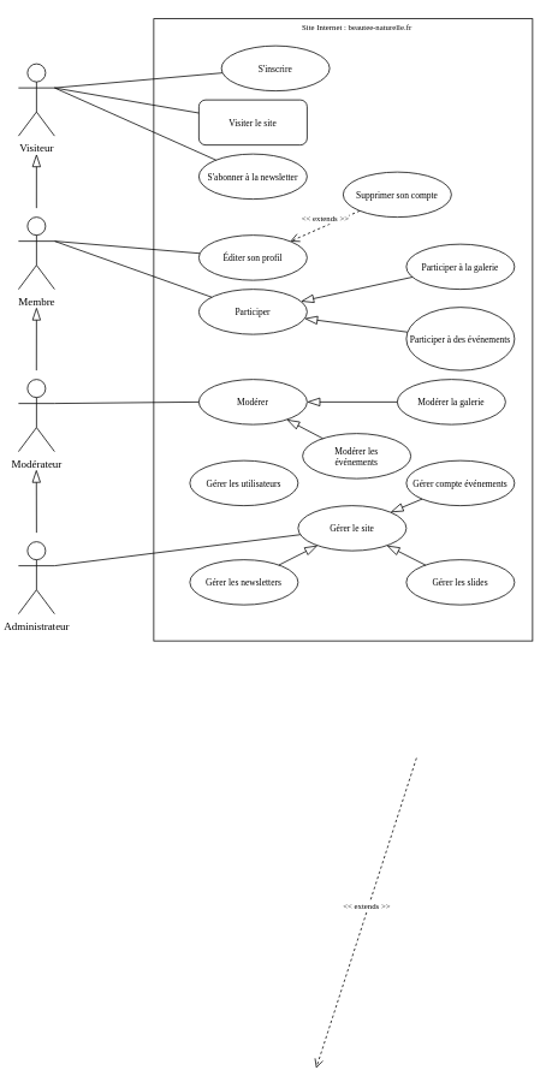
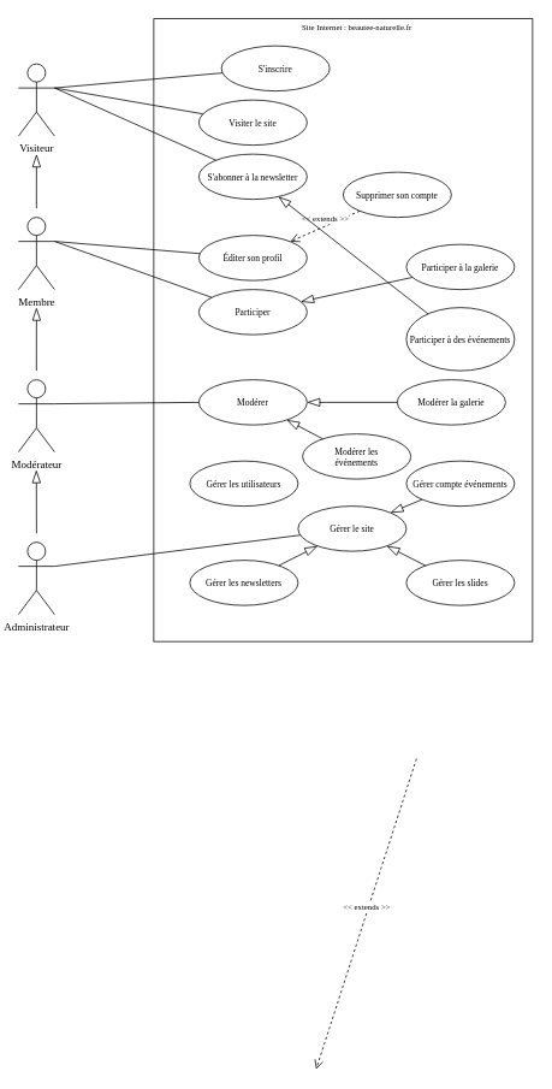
  <mxCell id="0" />
  <mxCell id="1" parent="0" />
  <mxCell id="2" value="" style="rounded=0;whiteSpace=wrap;html=1;fillColor=none;" vertex="1" parent="1"><mxGeometry x="170" y="20" width="420" height="690" as="geometry" /></mxCell>
  <mxCell id="3" value="&lt;font face=&quot;Lucida Console&quot;&gt;Visiteur&lt;/font&gt;" style="shape=umlActor;verticalLabelPosition=bottom;labelBackgroundColor=#ffffff;verticalAlign=top;html=1;outlineConnect=0;" vertex="1" parent="1"><mxGeometry x="20" y="70" width="40" height="80" as="geometry" /></mxCell>
  <mxCell id="4" value="Membre" style="shape=umlActor;verticalLabelPosition=bottom;labelBackgroundColor=#ffffff;verticalAlign=top;html=1;outlineConnect=0;fontFamily=Lucida Console;" vertex="1" parent="1"><mxGeometry x="20" y="240" width="40" height="80" as="geometry" /></mxCell>
  <mxCell id="5" value="S'inscrire" style="ellipse;whiteSpace=wrap;html=1;fillColor=none;fontFamily=Lucida Console;fontSize=10;" vertex="1" parent="1"><mxGeometry x="245" y="50" width="120" height="50" as="geometry" /></mxCell>
  <mxCell id="6" value="Modérateur" style="shape=umlActor;verticalLabelPosition=bottom;labelBackgroundColor=#ffffff;verticalAlign=top;html=1;outlineConnect=0;fontFamily=Lucida Console;" vertex="1" parent="1"><mxGeometry x="20" y="420" width="40" height="80" as="geometry" /></mxCell>
  <mxCell id="7" value="Administrateur" style="shape=umlActor;verticalLabelPosition=bottom;labelBackgroundColor=#ffffff;verticalAlign=top;html=1;outlineConnect=0;fontFamily=Lucida Console;" vertex="1" parent="1"><mxGeometry x="20" y="600" width="40" height="80" as="geometry" /></mxCell>
- <mxCell id="8" value="Visiter le site" style="whiteSpace=wrap;html=1;fillColor=none;fontFamily=Lucida Console;fontSize=10;rounded=1;" vertex="1" parent="1"><mxGeometry x="220" y="110" width="120" height="50" as="geometry" /></mxCell>
+ <mxCell id="8" value="Visiter le site" style="ellipse;whiteSpace=wrap;html=1;fillColor=none;fontFamily=Lucida Console;fontSize=10;" vertex="1" parent="1"><mxGeometry x="220" y="110" width="120" height="50" as="geometry" /></mxCell>
  <mxCell id="9" value="S'abonner à la newsletter" style="ellipse;whiteSpace=wrap;html=1;fillColor=none;fontFamily=Lucida Console;fontSize=10;" vertex="1" parent="1"><mxGeometry x="220" y="170" width="120" height="50" as="geometry" /></mxCell>
  <mxCell id="10" value="Participer" style="ellipse;whiteSpace=wrap;html=1;fillColor=none;fontFamily=Lucida Console;fontSize=10;" vertex="1" parent="1"><mxGeometry x="220" y="320" width="120" height="50" as="geometry" /></mxCell>
  <mxCell id="11" value="Éditer son profil" style="ellipse;whiteSpace=wrap;html=1;fillColor=none;fontFamily=Lucida Console;fontSize=10;spacing=2;" vertex="1" parent="1"><mxGeometry x="220" y="260" width="120" height="50" as="geometry" /></mxCell>
  <mxCell id="12" value="Modérer" style="ellipse;whiteSpace=wrap;html=1;fillColor=none;fontFamily=Lucida Console;fontSize=10;" vertex="1" parent="1"><mxGeometry x="220" y="420" width="120" height="50" as="geometry" /></mxCell>
  <mxCell id="13" value="Gérer le site" style="ellipse;whiteSpace=wrap;html=1;fillColor=none;fontFamily=Lucida Console;fontSize=10;" vertex="1" parent="1"><mxGeometry x="330" y="560" width="120" height="50" as="geometry" /></mxCell>
  <mxCell id="14" value="Gérer les utilisateurs" style="ellipse;whiteSpace=wrap;html=1;fillColor=none;fontFamily=Lucida Console;fontSize=10;" vertex="1" parent="1"><mxGeometry x="210" y="510" width="120" height="50" as="geometry" /></mxCell>
  <mxCell id="15" value="" style="endArrow=none;html=1;fontFamily=Lucida Console;fontSize=10;entryX=1;entryY=0.333;entryDx=0;entryDy=0;entryPerimeter=0;" edge="1" parent="1" source="5" target="3"><mxGeometry width="50" height="50" relative="1" as="geometry"><mxPoint x="20" y="500" as="sourcePoint" /><mxPoint x="70" y="450" as="targetPoint" /></mxGeometry></mxCell>
  <mxCell id="16" value="" style="endArrow=none;html=1;fontFamily=Lucida Console;fontSize=10;entryX=1;entryY=0.333;entryDx=0;entryDy=0;entryPerimeter=0;" edge="1" parent="1" source="8" target="3"><mxGeometry width="50" height="50" relative="1" as="geometry"><mxPoint x="230" y="105" as="sourcePoint" /><mxPoint x="110" y="216.667" as="targetPoint" /></mxGeometry></mxCell>
  <mxCell id="17" value="" style="endArrow=none;html=1;fontFamily=Lucida Console;fontSize=10;entryX=1;entryY=0.333;entryDx=0;entryDy=0;entryPerimeter=0;" edge="1" parent="1" source="9" target="3"><mxGeometry width="50" height="50" relative="1" as="geometry"><mxPoint x="230" y="175" as="sourcePoint" /><mxPoint x="110" y="216.667" as="targetPoint" /></mxGeometry></mxCell>
  <mxCell id="18" value="" style="endArrow=none;html=1;fontFamily=Lucida Console;fontSize=10;entryX=1;entryY=0.333;entryDx=0;entryDy=0;entryPerimeter=0;" edge="1" parent="1" source="11" target="4"><mxGeometry width="50" height="50" relative="1" as="geometry"><mxPoint x="240" y="185" as="sourcePoint" /><mxPoint x="120" y="226.667" as="targetPoint" /></mxGeometry></mxCell>
  <mxCell id="19" value="" style="endArrow=none;html=1;fontFamily=Lucida Console;fontSize=10;entryX=1;entryY=0.333;entryDx=0;entryDy=0;entryPerimeter=0;" edge="1" parent="1" source="10" target="4"><mxGeometry width="50" height="50" relative="1" as="geometry"><mxPoint x="230" y="315" as="sourcePoint" /><mxPoint x="110" y="416.667" as="targetPoint" /></mxGeometry></mxCell>
  <mxCell id="20" value="" style="endArrow=none;html=1;fontFamily=Lucida Console;fontSize=10;entryX=1;entryY=0.333;entryDx=0;entryDy=0;entryPerimeter=0;exitX=0;exitY=0.5;exitDx=0;exitDy=0;" edge="1" parent="1" source="12" target="6"><mxGeometry width="50" height="50" relative="1" as="geometry"><mxPoint x="230" y="595" as="sourcePoint" /><mxPoint x="110" y="651.667" as="targetPoint" /></mxGeometry></mxCell>
  <mxCell id="21" value="" style="endArrow=none;html=1;fontFamily=Lucida Console;fontSize=10;exitX=1;exitY=0.333;exitDx=0;exitDy=0;exitPerimeter=0;" edge="1" parent="1" source="7" target="13"><mxGeometry width="50" height="50" relative="1" as="geometry"><mxPoint x="150" y="880" as="sourcePoint" /><mxPoint x="200" y="830" as="targetPoint" /></mxGeometry></mxCell>
  <mxCell id="22" value="Supprimer son compte" style="ellipse;whiteSpace=wrap;html=1;fillColor=none;fontFamily=Lucida Console;fontSize=10;" vertex="1" parent="1"><mxGeometry x="380" y="190" width="120" height="50" as="geometry" /></mxCell>
  <mxCell id="23" value="Participer à la galerie" style="ellipse;whiteSpace=wrap;html=1;fillColor=none;fontFamily=Lucida Console;fontSize=10;" vertex="1" parent="1"><mxGeometry x="450" y="270" width="120" height="50" as="geometry" /></mxCell>
  <mxCell id="24" value="&amp;lt;&amp;lt; extends &amp;gt;&amp;gt;" style="html=1;verticalAlign=bottom;endArrow=open;dashed=1;endSize=8;fontFamily=Lucida Console;fontSize=9;" edge="1" parent="1" source="22" target="11"><mxGeometry relative="1" as="geometry"><mxPoint x="478.519" y="203.063" as="sourcePoint" /><mxPoint x="331.618" y="266.992" as="targetPoint" /></mxGeometry></mxCell>
  <mxCell id="25" value="Participer à des événements" style="ellipse;whiteSpace=wrap;html=1;fillColor=none;fontFamily=Lucida Console;fontSize=10;" vertex="1" parent="1"><mxGeometry x="450" y="340" width="120" height="70" as="geometry" /></mxCell>
  <mxCell id="26" value="Modérer les&lt;br&gt;événements" style="ellipse;whiteSpace=wrap;html=1;fillColor=none;fontFamily=Lucida Console;fontSize=10;" vertex="1" parent="1"><mxGeometry x="335" y="480" width="120" height="50" as="geometry" /></mxCell>
  <mxCell id="27" value="&amp;lt;&amp;lt; extends &amp;gt;&amp;gt;" style="html=1;verticalAlign=bottom;endArrow=open;dashed=1;endSize=8;fontFamily=Lucida Console;fontSize=9;" edge="1" parent="1"><mxGeometry relative="1" as="geometry"><mxPoint x="461.265" y="839.893" as="sourcePoint" /><mxPoint x="350" y="1184" as="targetPoint" /></mxGeometry></mxCell>
  <mxCell id="28" value="Site Internet : beautee-naturelle.fr" style="text;html=1;align=center;verticalAlign=middle;resizable=0;points=[];autosize=1;fontSize=9;fontFamily=Lucida Console;" vertex="1" parent="1"><mxGeometry x="290" y="20" width="210" height="20" as="geometry" /></mxCell>
  <mxCell id="29" value="Modérer la galerie" style="ellipse;whiteSpace=wrap;html=1;fillColor=none;fontFamily=Lucida Console;fontSize=10;" vertex="1" parent="1"><mxGeometry x="440" y="420" width="120" height="50" as="geometry" /></mxCell>
  <mxCell id="30" value="" style="endArrow=blockThin;html=1;fontFamily=Lucida Console;fontSize=9;endFill=0;endSize=12;startSize=10;" edge="1" parent="1" source="23" target="10"><mxGeometry width="50" height="50" relative="1" as="geometry"><mxPoint x="330" y="550" as="sourcePoint" /><mxPoint x="380" y="500" as="targetPoint" /></mxGeometry></mxCell>
- <mxCell id="31" value="" style="endArrow=blockThin;html=1;fontFamily=Lucida Console;fontSize=9;endFill=0;endSize=12;startSize=10;" edge="1" parent="1" source="25" target="10"><mxGeometry width="50" height="50" relative="1" as="geometry"><mxPoint x="460" y="345" as="sourcePoint" /><mxPoint x="350" y="345" as="targetPoint" /></mxGeometry></mxCell>
+ <mxCell id="31" value="" style="endArrow=blockThin;html=1;fontFamily=Lucida Console;fontSize=9;endFill=0;endSize=12;startSize=10;" edge="1" parent="1" source="25" target="9"><mxGeometry width="50" height="50" relative="1" as="geometry"><mxPoint x="460" y="345" as="sourcePoint" /><mxPoint x="350" y="345" as="targetPoint" /></mxGeometry></mxCell>
  <mxCell id="32" value="" style="endArrow=blockThin;html=1;fontFamily=Lucida Console;fontSize=9;endFill=0;endSize=12;startSize=10;" edge="1" parent="1" source="29" target="12"><mxGeometry width="50" height="50" relative="1" as="geometry"><mxPoint x="464.63" y="395.37" as="sourcePoint" /><mxPoint x="345.358" y="374.642" as="targetPoint" /></mxGeometry></mxCell>
  <mxCell id="33" value="" style="endArrow=blockThin;html=1;fontFamily=Lucida Console;fontSize=9;endFill=0;endSize=12;startSize=10;" edge="1" parent="1" source="26" target="12"><mxGeometry width="50" height="50" relative="1" as="geometry"><mxPoint x="466.672" y="496.457" as="sourcePoint" /><mxPoint x="343.257" y="523.485" as="targetPoint" /></mxGeometry></mxCell>
  <mxCell id="34" value="Gérer les newsletters" style="ellipse;whiteSpace=wrap;html=1;fillColor=none;fontFamily=Lucida Console;fontSize=10;" vertex="1" parent="1"><mxGeometry x="210" y="620" width="120" height="50" as="geometry" /></mxCell>
  <mxCell id="35" value="Gérer les slides" style="ellipse;whiteSpace=wrap;html=1;fillColor=none;fontFamily=Lucida Console;fontSize=10;" vertex="1" parent="1"><mxGeometry x="450" y="620" width="120" height="50" as="geometry" /></mxCell>
  <mxCell id="36" value="Gérer compte événements" style="ellipse;whiteSpace=wrap;html=1;fillColor=none;fontFamily=Lucida Console;fontSize=10;" vertex="1" parent="1"><mxGeometry x="450" y="510" width="120" height="50" as="geometry" /></mxCell>
  <mxCell id="37" value="" style="endArrow=blockThin;html=1;fontFamily=Lucida Console;fontSize=9;endFill=0;endSize=12;startSize=10;" edge="1" parent="1" source="36" target="13"><mxGeometry width="50" height="50" relative="1" as="geometry"><mxPoint x="462.72" y="477.558" as="sourcePoint" /><mxPoint x="347.26" y="462.469" as="targetPoint" /></mxGeometry></mxCell>
  <mxCell id="38" value="" style="endArrow=blockThin;html=1;fontFamily=Lucida Console;fontSize=9;endFill=0;endSize=12;startSize=10;" edge="1" parent="1" source="35" target="13"><mxGeometry width="50" height="50" relative="1" as="geometry"><mxPoint x="477.464" y="562.632" as="sourcePoint" /><mxPoint x="442.426" y="577.322" as="targetPoint" /></mxGeometry></mxCell>
  <mxCell id="39" value="" style="endArrow=blockThin;html=1;fontFamily=Lucida Console;fontSize=9;endFill=0;endSize=12;startSize=10;" edge="1" parent="1" source="34" target="13"><mxGeometry width="50" height="50" relative="1" as="geometry"><mxPoint x="477.464" y="627.368" as="sourcePoint" /><mxPoint x="442.426" y="612.678" as="targetPoint" /></mxGeometry></mxCell>
  <mxCell id="40" value="" style="endArrow=blockThin;html=1;fontFamily=Lucida Console;fontSize=9;endFill=0;endSize=12;startSize=10;" edge="1" parent="1"><mxGeometry width="50" height="50" relative="1" as="geometry"><mxPoint x="40" y="590" as="sourcePoint" /><mxPoint x="39.86" y="520" as="targetPoint" /></mxGeometry></mxCell>
  <mxCell id="41" value="" style="endArrow=blockThin;html=1;fontFamily=Lucida Console;fontSize=9;endFill=0;endSize=12;startSize=10;" edge="1" parent="1"><mxGeometry width="50" height="50" relative="1" as="geometry"><mxPoint x="39.9" y="410" as="sourcePoint" /><mxPoint x="40" y="340" as="targetPoint" /></mxGeometry></mxCell>
  <mxCell id="42" value="" style="endArrow=blockThin;html=1;fontFamily=Lucida Console;fontSize=9;endFill=0;endSize=12;startSize=10;" edge="1" parent="1"><mxGeometry width="50" height="50" relative="1" as="geometry"><mxPoint x="39.94" y="230" as="sourcePoint" /><mxPoint x="40" y="170" as="targetPoint" /></mxGeometry></mxCell>
